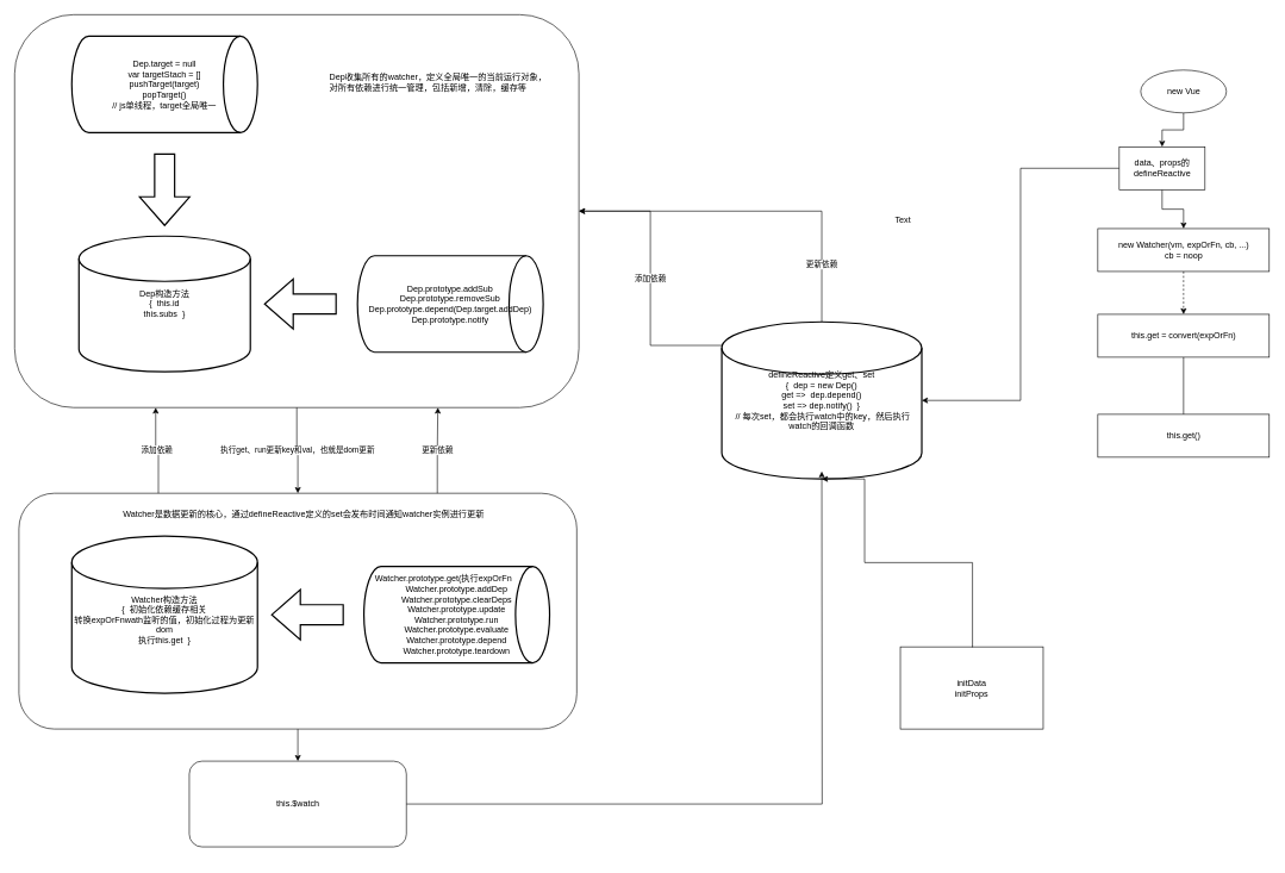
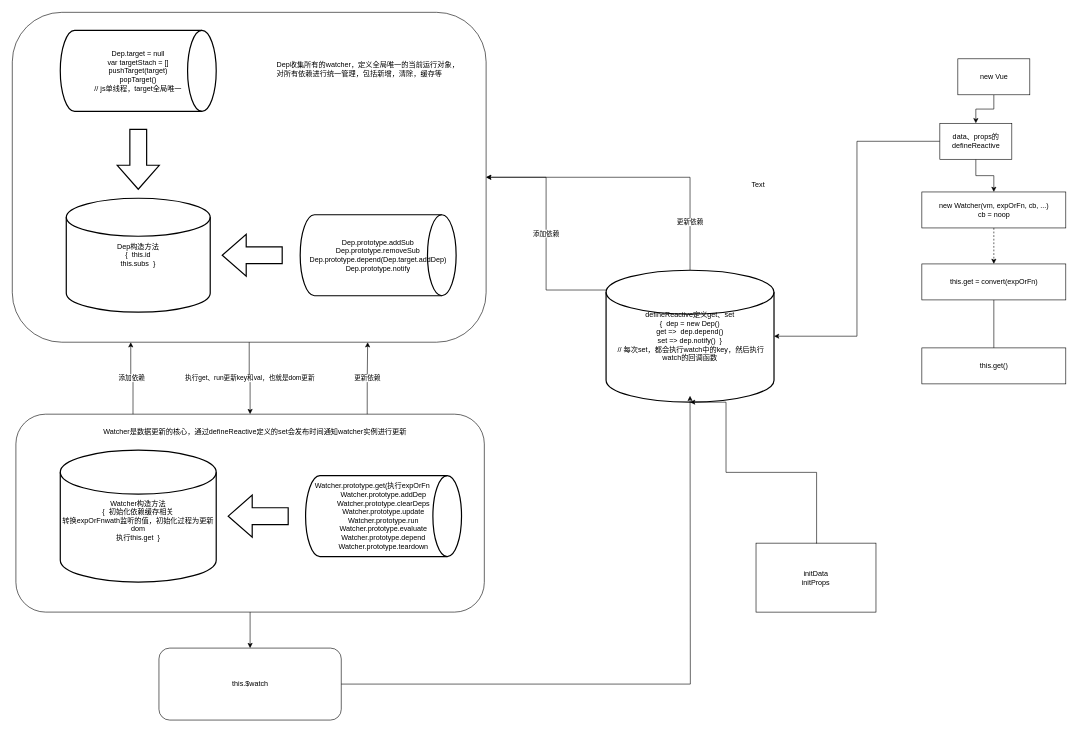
  <mxCell id="0" />
  <mxCell id="1" parent="0" />
  <mxCell id="2" style="edgeStyle=orthogonalEdgeStyle;rounded=0;orthogonalLoop=1;jettySize=auto;html=1;exitX=0.5;exitY=1;exitDx=0;exitDy=0;entryX=0.5;entryY=0;entryDx=0;entryDy=0;" edge="1" parent="1" source="3" target="32"><mxGeometry relative="1" as="geometry" /></mxCell>
- <mxCell id="3" value="new Vue" style="ellipse;whiteSpace=wrap;html=1;" parent="1" vertex="1"><mxGeometry x="1596.5" y="97.5" width="120" height="60" as="geometry" /></mxCell>
+ <mxCell id="3" value="new Vue" style="rounded=0;whiteSpace=wrap;html=1;" parent="1" vertex="1"><mxGeometry x="1596.5" y="97.5" width="120" height="60" as="geometry" /></mxCell>
  <mxCell id="4" style="edgeStyle=orthogonalEdgeStyle;rounded=0;orthogonalLoop=1;jettySize=auto;html=1;exitX=0.5;exitY=1;exitDx=0;exitDy=0;entryX=0.5;entryY=0;entryDx=0;entryDy=0;dashed=1;" parent="1" source="5" target="7" edge="1"><mxGeometry relative="1" as="geometry" /></mxCell>
  <mxCell id="5" value="new Watcher(vm, expOrFn, cb, ...)&lt;br&gt;cb = noop&lt;br&gt;" style="rounded=0;whiteSpace=wrap;html=1;" parent="1" vertex="1"><mxGeometry x="1536.5" y="319.5" width="240" height="60" as="geometry" /></mxCell>
  <mxCell id="6" value="" style="edgeStyle=orthogonalEdgeStyle;rounded=0;orthogonalLoop=1;jettySize=auto;html=1;endArrow=none;" parent="1" source="7" target="8" edge="1"><mxGeometry relative="1" as="geometry" /></mxCell>
  <mxCell id="7" value="this.get = convert(expOrFn)" style="rounded=0;whiteSpace=wrap;html=1;" parent="1" vertex="1"><mxGeometry x="1536.5" y="439.5" width="240" height="60" as="geometry" /></mxCell>
  <mxCell id="8" value="this.get()" style="rounded=0;whiteSpace=wrap;html=1;" parent="1" vertex="1"><mxGeometry x="1536.5" y="579.5" width="240" height="60" as="geometry" /></mxCell>
  <mxCell id="9" value="Dep构造方法&lt;br&gt;{&amp;nbsp; this.id&lt;br&gt;this.subs&amp;nbsp; }&lt;br&gt;" style="strokeWidth=2;html=1;shape=mxgraph.flowchart.database;whiteSpace=wrap;" vertex="1" parent="1"><mxGeometry x="110" y="330" width="240" height="190" as="geometry" /></mxCell>
  <mxCell id="10" value="" style="verticalLabelPosition=bottom;verticalAlign=top;html=1;strokeWidth=2;shape=mxgraph.arrows2.arrow;dy=0.6;dx=40;notch=0;rotation=180;" vertex="1" parent="1"><mxGeometry x="370" y="390" width="100" height="70" as="geometry" /></mxCell>
  <mxCell id="11" value="Dep.prototype.addSub&lt;br&gt;Dep.prototype.removeSub&lt;br&gt;Dep.prototype.depend(Dep.target.addDep)&lt;br&gt;Dep.prototype.notify&lt;br&gt;" style="strokeWidth=2;html=1;shape=mxgraph.flowchart.direct_data;whiteSpace=wrap;" vertex="1" parent="1"><mxGeometry x="500" y="357.5" width="260" height="135" as="geometry" /></mxCell>
  <mxCell id="12" value="" style="verticalLabelPosition=bottom;verticalAlign=top;html=1;strokeWidth=2;shape=mxgraph.arrows2.arrow;dy=0.6;dx=40;notch=0;rotation=90;" vertex="1" parent="1"><mxGeometry x="180" y="230" width="100" height="70" as="geometry" /></mxCell>
  <mxCell id="13" value="Dep.target = null&lt;br&gt;var targetStach = []&lt;br&gt;pushTarget(target)&lt;br&gt;popTarget()&lt;br&gt;// js单线程，target全局唯一&lt;br&gt;" style="strokeWidth=2;html=1;shape=mxgraph.flowchart.direct_data;whiteSpace=wrap;" vertex="1" parent="1"><mxGeometry x="100" y="50" width="260" height="135" as="geometry" /></mxCell>
  <mxCell id="14" value="&lt;br&gt;&lt;br&gt;Watcher构造方法&lt;br&gt;{&amp;nbsp; 初始化依赖缓存相关&lt;br&gt;转换expOrFnwath监听的值，初始化过程为更新dom&lt;br&gt;执行this.get&amp;nbsp; }&lt;br&gt;&lt;br&gt;" style="strokeWidth=2;html=1;shape=mxgraph.flowchart.database;whiteSpace=wrap;" vertex="1" parent="1"><mxGeometry x="100" y="750" width="260" height="220" as="geometry" /></mxCell>
  <mxCell id="15" value="Watcher.prototype.get(执行expOrFn&amp;nbsp; &amp;nbsp; &amp;nbsp; &amp;nbsp; &amp;nbsp; &amp;nbsp;&lt;br&gt;Watcher.prototype.addDep&lt;br&gt;Watcher.prototype.clearDeps&lt;br&gt;Watcher.prototype.update&lt;br&gt;Watcher.prototype.run&lt;br&gt;Watcher.prototype.evaluate&lt;br&gt;Watcher.prototype.depend&lt;br&gt;Watcher.prototype.teardown&lt;br&gt;" style="strokeWidth=2;html=1;shape=mxgraph.flowchart.direct_data;whiteSpace=wrap;" vertex="1" parent="1"><mxGeometry x="509" y="792.5" width="260" height="135" as="geometry" /></mxCell>
  <mxCell id="16" value="" style="verticalLabelPosition=bottom;verticalAlign=top;html=1;strokeWidth=2;shape=mxgraph.arrows2.arrow;dy=0.6;dx=40;notch=0;rotation=180;" vertex="1" parent="1"><mxGeometry x="380" y="825" width="100" height="70" as="geometry" /></mxCell>
  <mxCell id="17" value="执行get、run更新key和val，也就是dom更新" style="edgeStyle=orthogonalEdgeStyle;rounded=0;orthogonalLoop=1;jettySize=auto;html=1;exitX=0.5;exitY=1;exitDx=0;exitDy=0;entryX=0.5;entryY=0;entryDx=0;entryDy=0;" edge="1" parent="1" source="18" target="23"><mxGeometry relative="1" as="geometry" /></mxCell>
  <mxCell id="18" value="" style="rounded=1;whiteSpace=wrap;html=1;fillColor=none;" vertex="1" parent="1"><mxGeometry x="20" y="20" width="790" height="550" as="geometry" /></mxCell>
  <mxCell id="19" value="Dep收集所有的watcher，定义全局唯一的当前运行对象，&lt;br&gt;对所有依赖进行统一管理，包括新增，清除，缓存等&lt;br&gt;" style="text;html=1;resizable=0;points=[];autosize=1;align=left;verticalAlign=top;spacingTop=-4;" vertex="1" parent="1"><mxGeometry x="459" y="97.5" width="320" height="30" as="geometry" /></mxCell>
  <mxCell id="20" value="添加依赖" style="edgeStyle=orthogonalEdgeStyle;rounded=0;orthogonalLoop=1;jettySize=auto;html=1;exitX=0.25;exitY=0;exitDx=0;exitDy=0;entryX=0.25;entryY=1;entryDx=0;entryDy=0;" edge="1" parent="1" source="23" target="18"><mxGeometry relative="1" as="geometry" /></mxCell>
  <mxCell id="21" value="更新依赖&lt;br&gt;" style="edgeStyle=orthogonalEdgeStyle;rounded=0;orthogonalLoop=1;jettySize=auto;html=1;exitX=0.75;exitY=0;exitDx=0;exitDy=0;entryX=0.75;entryY=1;entryDx=0;entryDy=0;" edge="1" parent="1" source="23" target="18"><mxGeometry relative="1" as="geometry" /></mxCell>
  <mxCell id="22" value="" style="edgeStyle=orthogonalEdgeStyle;rounded=0;orthogonalLoop=1;jettySize=auto;html=1;" edge="1" parent="1" source="23" target="25"><mxGeometry relative="1" as="geometry" /></mxCell>
  <mxCell id="23" value="" style="rounded=1;whiteSpace=wrap;html=1;fillColor=none;" vertex="1" parent="1"><mxGeometry x="26" y="690" width="781" height="330" as="geometry" /></mxCell>
  <mxCell id="24" style="edgeStyle=orthogonalEdgeStyle;rounded=0;orthogonalLoop=1;jettySize=auto;html=1;exitX=1;exitY=0.5;exitDx=0;exitDy=0;" edge="1" parent="1" source="25"><mxGeometry relative="1" as="geometry"><mxPoint x="1150" y="659.333" as="targetPoint" /></mxGeometry></mxCell>
- <mxCell id="25" value="this.$watch&lt;br&gt;" style="rounded=1;whiteSpace=wrap;html=1;fillColor=none;" vertex="1" parent="1"><mxGeometry x="264.5" y="1065" width="304" height="120" as="geometry" /></mxCell>
+ <mxCell id="25" value="this.$watch&lt;br&gt;" style="rounded=1;whiteSpace=wrap;html=1;fillColor=none;" vertex="1" parent="1"><mxGeometry x="264.5" y="1080" width="304" height="120" as="geometry" /></mxCell>
  <mxCell id="26" value="Watcher是数据更新的核心，通过defineReactive定义的set会发布时间通知watcher实例进行更新" style="text;html=1;resizable=0;points=[];autosize=1;align=left;verticalAlign=top;spacingTop=-4;" vertex="1" parent="1"><mxGeometry x="170" y="710" width="520" height="20" as="geometry" /></mxCell>
  <mxCell id="27" value="添加依赖" style="edgeStyle=orthogonalEdgeStyle;rounded=0;orthogonalLoop=1;jettySize=auto;html=1;exitX=0;exitY=0.15;exitDx=0;exitDy=0;exitPerimeter=0;entryX=1;entryY=0.5;entryDx=0;entryDy=0;" edge="1" parent="1" source="29" target="18"><mxGeometry relative="1" as="geometry" /></mxCell>
  <mxCell id="28" value="更新依赖" style="edgeStyle=orthogonalEdgeStyle;rounded=0;orthogonalLoop=1;jettySize=auto;html=1;exitX=0.5;exitY=0;exitDx=0;exitDy=0;exitPerimeter=0;entryX=1;entryY=0.5;entryDx=0;entryDy=0;" edge="1" parent="1" source="29" target="18"><mxGeometry x="-0.676" relative="1" as="geometry"><mxPoint as="offset" /></mxGeometry></mxCell>
  <mxCell id="29" value="defineReactive定义get、set&lt;br&gt;{&amp;nbsp; dep = new Dep()&lt;br&gt;get =&amp;gt;&amp;nbsp; dep.depend()&lt;br&gt;set =&amp;gt; dep.notify()&amp;nbsp; }&lt;br&gt;&amp;nbsp;// 每次set，都会执行watch中的key，然后执行watch的回调函数&lt;br&gt;" style="strokeWidth=2;html=1;shape=mxgraph.flowchart.database;whiteSpace=wrap;fillColor=none;" vertex="1" parent="1"><mxGeometry x="1010" y="450" width="280" height="220" as="geometry" /></mxCell>
  <mxCell id="30" style="edgeStyle=orthogonalEdgeStyle;rounded=0;orthogonalLoop=1;jettySize=auto;html=1;exitX=0.5;exitY=1;exitDx=0;exitDy=0;entryX=0.5;entryY=0;entryDx=0;entryDy=0;" edge="1" parent="1" source="32" target="5"><mxGeometry relative="1" as="geometry" /></mxCell>
  <mxCell id="31" style="edgeStyle=orthogonalEdgeStyle;rounded=0;orthogonalLoop=1;jettySize=auto;html=1;exitX=0;exitY=0.5;exitDx=0;exitDy=0;entryX=1;entryY=0.5;entryDx=0;entryDy=0;entryPerimeter=0;" edge="1" parent="1" source="32" target="29"><mxGeometry relative="1" as="geometry" /></mxCell>
  <mxCell id="32" value="data、props的&lt;br&gt;defineReactive" style="rounded=0;whiteSpace=wrap;html=1;" vertex="1" parent="1"><mxGeometry x="1566.5" y="205" width="120" height="60" as="geometry" /></mxCell>
  <mxCell id="33" style="edgeStyle=orthogonalEdgeStyle;rounded=0;orthogonalLoop=1;jettySize=auto;html=1;exitX=0.5;exitY=0;exitDx=0;exitDy=0;entryX=0.5;entryY=1;entryDx=0;entryDy=0;entryPerimeter=0;" edge="1" parent="1" source="34" target="29"><mxGeometry relative="1" as="geometry"><Array as="points"><mxPoint x="1361" y="787" /><mxPoint x="1210" y="787" /><mxPoint x="1210" y="670" /></Array></mxGeometry></mxCell>
  <mxCell id="34" value="initData&lt;br&gt;initProps&lt;br&gt;" style="rounded=0;whiteSpace=wrap;html=1;fillColor=none;" vertex="1" parent="1"><mxGeometry x="1260" y="905" width="200" height="115" as="geometry" /></mxCell>
  <mxCell id="35" value="Text" style="text;html=1;resizable=0;points=[];autosize=1;align=left;verticalAlign=top;spacingTop=-4;" vertex="1" parent="1"><mxGeometry x="1251" y="298" width="40" height="20" as="geometry" /></mxCell>
